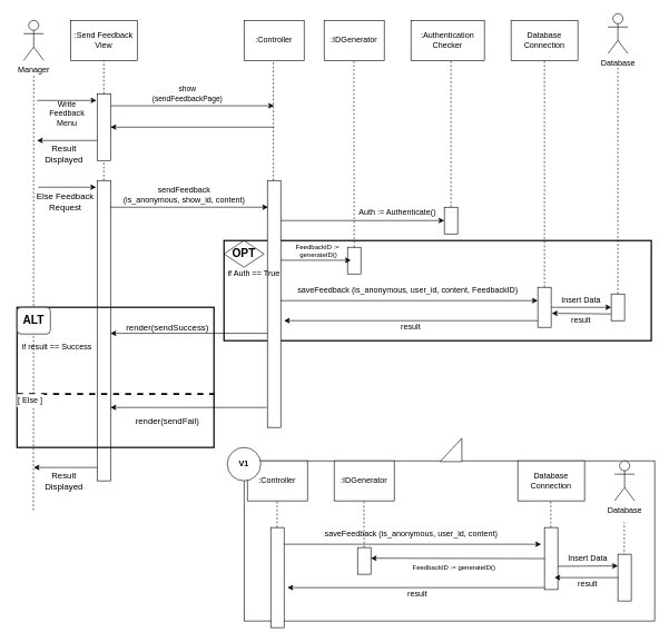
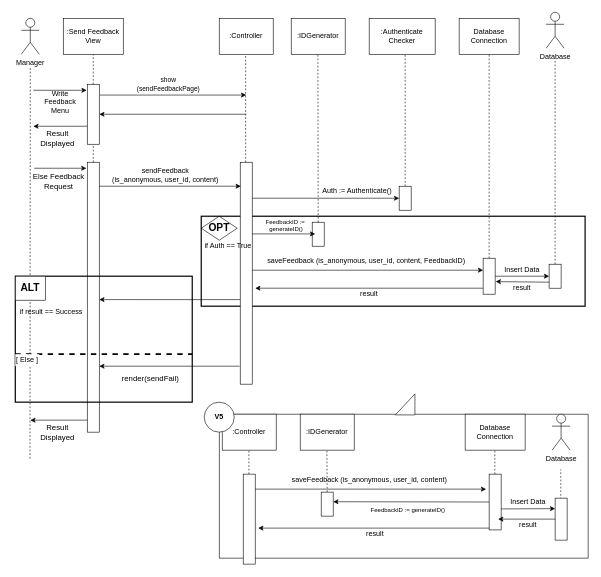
  <mxCell id="0" />
  <mxCell id="1" parent="0" />
  <mxCell id="2" value="" style="rounded=0;whiteSpace=wrap;html=1;fillColor=none;" vertex="1" parent="1"><mxGeometry x="365" y="690" width="615" height="240" as="geometry" /></mxCell>
  <mxCell id="3" value=":Controller" style="rounded=0;whiteSpace=wrap;html=1;" vertex="1" parent="1"><mxGeometry x="370" y="690" width="90" height="60" as="geometry" /></mxCell>
  <mxCell id="4" value="" style="verticalLabelPosition=bottom;verticalAlign=top;html=1;shape=mxgraph.basic.orthogonal_triangle;fillColor=#ffffff;rotation=-90;" vertex="1" parent="1"><mxGeometry x="657.5" y="657.5" width="35" height="32.5" as="geometry" /></mxCell>
  <mxCell id="5" value="" style="rounded=0;whiteSpace=wrap;html=1;fontSize=10;fillColor=none;strokeWidth=2;" vertex="1" parent="1"><mxGeometry x="335" y="360" width="640" height="150" as="geometry" /></mxCell>
  <mxCell id="6" value="Manager" style="shape=umlActor;verticalLabelPosition=bottom;verticalAlign=top;html=1;outlineConnect=0;" vertex="1" parent="1"><mxGeometry x="35" y="30" width="30" height="60" as="geometry" /></mxCell>
  <mxCell id="7" value="" style="endArrow=none;dashed=1;html=1;" edge="1" parent="1"><mxGeometry width="50" height="50" relative="1" as="geometry"><mxPoint x="49.5" y="764" as="sourcePoint" /><mxPoint x="50" y="110" as="targetPoint" /></mxGeometry></mxCell>
  <mxCell id="8" value=":Send Feedback&lt;br&gt;View" style="rounded=0;whiteSpace=wrap;html=1;" vertex="1" parent="1"><mxGeometry x="105" y="30" width="100" height="60" as="geometry" /></mxCell>
  <mxCell id="9" value="" style="rounded=0;whiteSpace=wrap;html=1;" vertex="1" parent="1"><mxGeometry x="145" y="140" width="20" height="100" as="geometry" /></mxCell>
  <mxCell id="10" value="" style="endArrow=classic;html=1;" edge="1" parent="1"><mxGeometry width="50" height="50" relative="1" as="geometry"><mxPoint x="166" y="158" as="sourcePoint" /><mxPoint x="410" y="158" as="targetPoint" /></mxGeometry></mxCell>
  <mxCell id="11" value="&lt;font style=&quot;font-size: 11px&quot;&gt;show&lt;br&gt;(sendFeedbackPage)&lt;/font&gt;" style="text;html=1;align=center;verticalAlign=middle;resizable=0;points=[];autosize=1;strokeColor=none;" vertex="1" parent="1"><mxGeometry x="220" y="120" width="120" height="40" as="geometry" /></mxCell>
  <mxCell id="12" value="" style="endArrow=classic;html=1;" edge="1" parent="1"><mxGeometry width="50" height="50" relative="1" as="geometry"><mxPoint x="410" y="190" as="sourcePoint" /><mxPoint x="165" y="190" as="targetPoint" /></mxGeometry></mxCell>
  <mxCell id="13" value="" style="endArrow=none;dashed=1;html=1;exitX=0.5;exitY=0;exitDx=0;exitDy=0;" edge="1" parent="1" source="9"><mxGeometry width="50" height="50" relative="1" as="geometry"><mxPoint x="105" y="140" as="sourcePoint" /><mxPoint x="155" y="90" as="targetPoint" /></mxGeometry></mxCell>
  <mxCell id="14" value="" style="endArrow=classic;html=1;" edge="1" parent="1"><mxGeometry width="50" height="50" relative="1" as="geometry"><mxPoint x="145" y="210" as="sourcePoint" /><mxPoint x="55" y="210" as="targetPoint" /></mxGeometry></mxCell>
  <mxCell id="15" value="&lt;font style=&quot;font-size: 13px;&quot;&gt;Result&lt;br style=&quot;font-size: 13px;&quot;&gt;Displayed&lt;br style=&quot;font-size: 13px;&quot;&gt;&lt;/font&gt;" style="text;html=1;align=center;verticalAlign=middle;resizable=0;points=[];autosize=1;strokeColor=none;fontSize=13;" vertex="1" parent="1"><mxGeometry x="60" y="210" width="70" height="40" as="geometry" /></mxCell>
  <mxCell id="16" value="" style="rounded=0;whiteSpace=wrap;html=1;" vertex="1" parent="1"><mxGeometry x="145" y="270" width="20" height="450" as="geometry" /></mxCell>
  <mxCell id="17" value="" style="endArrow=none;dashed=1;html=1;exitX=0.5;exitY=0;exitDx=0;exitDy=0;" edge="1" parent="1" source="16"><mxGeometry width="50" height="50" relative="1" as="geometry"><mxPoint x="105" y="290" as="sourcePoint" /><mxPoint x="155" y="240" as="targetPoint" /></mxGeometry></mxCell>
  <mxCell id="18" value="Write Feedback Menu" style="text;html=1;strokeColor=none;fillColor=none;align=center;verticalAlign=middle;whiteSpace=wrap;rounded=0;" vertex="1" parent="1"><mxGeometry x="65" y="160" width="70" height="20" as="geometry" /></mxCell>
  <mxCell id="19" value="" style="endArrow=classic;html=1;entryX=-0.05;entryY=0.1;entryDx=0;entryDy=0;entryPerimeter=0;" edge="1" parent="1" target="9"><mxGeometry width="50" height="50" relative="1" as="geometry"><mxPoint x="55" y="150" as="sourcePoint" /><mxPoint x="105" y="100" as="targetPoint" /></mxGeometry></mxCell>
  <mxCell id="20" value="" style="endArrow=classic;html=1;" edge="1" parent="1"><mxGeometry width="50" height="50" relative="1" as="geometry"><mxPoint x="56.5" y="280" as="sourcePoint" /><mxPoint x="143.5" y="280" as="targetPoint" /></mxGeometry></mxCell>
  <mxCell id="21" value="&lt;font style=&quot;font-size: 13px&quot;&gt;Else Feedback&lt;br&gt;Request&lt;br style=&quot;font-size: 13px&quot;&gt;&lt;/font&gt;" style="text;html=1;align=center;verticalAlign=middle;resizable=0;points=[];autosize=1;strokeColor=none;fontSize=13;" vertex="1" parent="1"><mxGeometry x="41.5" y="282" width="110" height="40" as="geometry" /></mxCell>
  <mxCell id="22" value=":Controller" style="rounded=0;whiteSpace=wrap;html=1;" vertex="1" parent="1"><mxGeometry x="365" y="30" width="90" height="60" as="geometry" /></mxCell>
  <mxCell id="23" value="" style="endArrow=none;dashed=1;html=1;" edge="1" parent="1"><mxGeometry width="50" height="50" relative="1" as="geometry"><mxPoint x="409" y="270" as="sourcePoint" /><mxPoint x="409" y="90" as="targetPoint" /></mxGeometry></mxCell>
  <mxCell id="24" value="" style="rounded=0;whiteSpace=wrap;html=1;" vertex="1" parent="1"><mxGeometry x="400" y="270" width="20" height="370" as="geometry" /></mxCell>
  <mxCell id="25" value="" style="endArrow=classic;html=1;entryX=0.05;entryY=0.108;entryDx=0;entryDy=0;entryPerimeter=0;" edge="1" parent="1" target="24"><mxGeometry width="50" height="50" relative="1" as="geometry"><mxPoint x="165" y="310" as="sourcePoint" /><mxPoint x="215" y="260" as="targetPoint" /></mxGeometry></mxCell>
- <mxCell id="26" value="sendFeedback&lt;br&gt;(is_anonymous, show_id, content)" style="text;html=1;align=center;verticalAlign=middle;resizable=0;points=[];autosize=1;strokeColor=none;fillColor=#FFFFFF;" vertex="1" parent="1"><mxGeometry x="180" y="277" width="190" height="30" as="geometry" /></mxCell>
+ <mxCell id="26" value="sendFeedback&lt;br&gt;(is_anonymous, user_id, content)" style="text;html=1;align=center;verticalAlign=middle;resizable=0;points=[];autosize=1;strokeColor=none;fillColor=#FFFFFF;" vertex="1" parent="1"><mxGeometry x="180" y="277" width="190" height="30" as="geometry" /></mxCell>
  <mxCell id="27" value=":IDGenerator" style="rounded=0;whiteSpace=wrap;html=1;" vertex="1" parent="1"><mxGeometry x="485" y="30" width="90" height="60" as="geometry" /></mxCell>
  <mxCell id="28" value="" style="rounded=0;whiteSpace=wrap;html=1;" vertex="1" parent="1"><mxGeometry x="520" y="370" width="20" height="40" as="geometry" /></mxCell>
  <mxCell id="29" value="" style="endArrow=none;dashed=1;html=1;exitX=0.5;exitY=0;exitDx=0;exitDy=0;" edge="1" parent="1" source="28"><mxGeometry width="50" height="50" relative="1" as="geometry"><mxPoint x="529.5" y="270" as="sourcePoint" /><mxPoint x="529.5" y="90" as="targetPoint" /></mxGeometry></mxCell>
  <mxCell id="30" value="" style="endArrow=classic;html=1;" edge="1" parent="1"><mxGeometry width="50" height="50" relative="1" as="geometry"><mxPoint x="420" y="389.5" as="sourcePoint" /><mxPoint x="525" y="389.5" as="targetPoint" /></mxGeometry></mxCell>
  <mxCell id="31" value="FeedbackID :=&lt;br&gt;&amp;nbsp;generateID()" style="text;html=1;align=center;verticalAlign=middle;resizable=0;points=[];autosize=1;strokeColor=none;fontSize=10;" vertex="1" parent="1"><mxGeometry x="435" y="360" width="80" height="30" as="geometry" /></mxCell>
- <mxCell id="32" value=":Authentication&lt;br&gt;Checker" style="rounded=0;whiteSpace=wrap;html=1;" vertex="1" parent="1"><mxGeometry x="615" y="30" width="110" height="60" as="geometry" /></mxCell>
+ <mxCell id="32" value=":Authenticate&lt;br&gt;Checker" style="rounded=0;whiteSpace=wrap;html=1;" vertex="1" parent="1"><mxGeometry x="615" y="30" width="110" height="60" as="geometry" /></mxCell>
  <mxCell id="33" value="" style="endArrow=none;dashed=1;html=1;exitX=0.5;exitY=0;exitDx=0;exitDy=0;" edge="1" parent="1" source="34"><mxGeometry width="50" height="50" relative="1" as="geometry"><mxPoint x="675.5" y="290" as="sourcePoint" /><mxPoint x="675" y="90" as="targetPoint" /></mxGeometry></mxCell>
  <mxCell id="34" value="" style="rounded=0;whiteSpace=wrap;html=1;" vertex="1" parent="1"><mxGeometry x="665" y="310" width="20" height="40" as="geometry" /></mxCell>
  <mxCell id="35" value="" style="endArrow=classic;html=1;" edge="1" parent="1"><mxGeometry width="50" height="50" relative="1" as="geometry"><mxPoint x="420" y="330" as="sourcePoint" /><mxPoint x="665" y="330" as="targetPoint" /></mxGeometry></mxCell>
  <mxCell id="36" value="Auth := Authenticate()" style="text;html=1;strokeColor=none;fillColor=none;align=center;verticalAlign=middle;whiteSpace=wrap;rounded=0;" vertex="1" parent="1"><mxGeometry x="515" y="307" width="160" height="20" as="geometry" /></mxCell>
  <mxCell id="37" value="&lt;b style=&quot;font-size: 12px&quot;&gt;&lt;font style=&quot;font-size: 17px&quot;&gt;OPT&lt;/font&gt;&lt;/b&gt;" style="rhombus;whiteSpace=wrap;html=1;fontSize=10;fillColor=none;" vertex="1" parent="1"><mxGeometry x="335" y="360" width="60" height="40" as="geometry" /></mxCell>
  <mxCell id="38" value="if Auth == True" style="text;html=1;strokeColor=none;align=center;verticalAlign=middle;whiteSpace=wrap;rounded=0;" vertex="1" parent="1"><mxGeometry x="315" y="400" width="130" height="20" as="geometry" /></mxCell>
  <mxCell id="39" value="Database" style="shape=umlActor;verticalLabelPosition=bottom;verticalAlign=top;html=1;outlineConnect=0;" vertex="1" parent="1"><mxGeometry x="910" y="20" width="30" height="60" as="geometry" /></mxCell>
  <mxCell id="40" value="Database&lt;br&gt;Connection" style="rounded=0;whiteSpace=wrap;html=1;" vertex="1" parent="1"><mxGeometry x="765" y="30" width="100" height="60" as="geometry" /></mxCell>
  <mxCell id="41" value="" style="endArrow=none;dashed=1;html=1;fontSize=10;exitX=0.5;exitY=0;exitDx=0;exitDy=0;" edge="1" parent="1" source="42"><mxGeometry width="50" height="50" relative="1" as="geometry"><mxPoint x="815" y="440" as="sourcePoint" /><mxPoint x="815" y="90" as="targetPoint" /></mxGeometry></mxCell>
  <mxCell id="42" value="" style="rounded=0;whiteSpace=wrap;html=1;fontSize=10;fillColor=none;" vertex="1" parent="1"><mxGeometry x="805" y="430" width="20" height="60" as="geometry" /></mxCell>
  <mxCell id="43" value="" style="endArrow=classic;html=1;fontSize=10;" edge="1" parent="1"><mxGeometry width="50" height="50" relative="1" as="geometry"><mxPoint x="420" y="450" as="sourcePoint" /><mxPoint x="805" y="450" as="targetPoint" /></mxGeometry></mxCell>
  <mxCell id="44" value="saveFeedback (is_anonymous, user_id, content, FeedbackID)" style="text;html=1;align=center;verticalAlign=middle;resizable=0;points=[];autosize=1;strokeColor=none;" vertex="1" parent="1"><mxGeometry x="435" y="425" width="350" height="20" as="geometry" /></mxCell>
  <mxCell id="45" value="" style="rounded=0;whiteSpace=wrap;html=1;" vertex="1" parent="1"><mxGeometry x="915" y="440" width="20" height="40" as="geometry" /></mxCell>
  <mxCell id="46" value="" style="endArrow=classic;html=1;strokeWidth=1;entryX=0;entryY=0.5;entryDx=0;entryDy=0;exitX=1;exitY=0.5;exitDx=0;exitDy=0;" edge="1" parent="1" source="42" target="45"><mxGeometry width="50" height="50" relative="1" as="geometry"><mxPoint x="825" y="454.5" as="sourcePoint" /><mxPoint x="905" y="454.5" as="targetPoint" /></mxGeometry></mxCell>
  <mxCell id="47" value="Insert Data" style="text;html=1;strokeColor=none;fillColor=none;align=center;verticalAlign=middle;whiteSpace=wrap;rounded=0;" vertex="1" parent="1"><mxGeometry x="830" y="440" width="80" height="20" as="geometry" /></mxCell>
  <mxCell id="48" value="" style="endArrow=classic;html=1;strokeWidth=1;exitX=0;exitY=0.75;exitDx=0;exitDy=0;entryX=1.05;entryY=0.65;entryDx=0;entryDy=0;entryPerimeter=0;" edge="1" parent="1" source="45" target="42"><mxGeometry width="50" height="50" relative="1" as="geometry"><mxPoint x="910" y="470" as="sourcePoint" /><mxPoint x="830" y="470" as="targetPoint" /></mxGeometry></mxCell>
  <mxCell id="49" value="result" style="text;html=1;strokeColor=none;fillColor=none;align=center;verticalAlign=middle;whiteSpace=wrap;rounded=0;" vertex="1" parent="1"><mxGeometry x="830" y="470" width="80" height="20" as="geometry" /></mxCell>
  <mxCell id="50" value="" style="endArrow=none;dashed=1;html=1;fontSize=10;exitX=0.5;exitY=0;exitDx=0;exitDy=0;" edge="1" parent="1" source="45"><mxGeometry width="50" height="50" relative="1" as="geometry"><mxPoint x="875" y="320" as="sourcePoint" /><mxPoint x="925" y="100" as="targetPoint" /></mxGeometry></mxCell>
  <mxCell id="51" style="edgeStyle=orthogonalEdgeStyle;rounded=0;orthogonalLoop=1;jettySize=auto;html=1;exitX=0.5;exitY=1;exitDx=0;exitDy=0;fontSize=10;" edge="1" parent="1" source="5" target="5"><mxGeometry relative="1" as="geometry" /></mxCell>
  <mxCell id="52" value="" style="endArrow=classic;html=1;fontSize=10;" edge="1" parent="1"><mxGeometry width="50" height="50" relative="1" as="geometry"><mxPoint x="805" y="480" as="sourcePoint" /><mxPoint x="425" y="480" as="targetPoint" /></mxGeometry></mxCell>
  <mxCell id="53" value="result" style="text;html=1;strokeColor=none;fillColor=none;align=center;verticalAlign=middle;whiteSpace=wrap;rounded=0;" vertex="1" parent="1"><mxGeometry x="575" y="480" width="80" height="20" as="geometry" /></mxCell>
  <mxCell id="54" value="" style="rounded=0;whiteSpace=wrap;html=1;strokeWidth=2;gradientColor=none;fillColor=none;" vertex="1" parent="1"><mxGeometry x="25" y="460" width="295" height="210" as="geometry" /></mxCell>
  <mxCell id="55" value="" style="endArrow=none;dashed=1;html=1;strokeWidth=3;" edge="1" parent="1"><mxGeometry width="50" height="50" relative="1" as="geometry"><mxPoint x="25" y="590" as="sourcePoint" /><mxPoint x="320" y="590" as="targetPoint" /></mxGeometry></mxCell>
- <mxCell id="56" value="&lt;font style=&quot;font-size: 13px&quot;&gt;render(sendSuccess)&lt;/font&gt;" style="text;html=1;align=center;verticalAlign=middle;resizable=0;points=[];autosize=1;strokeColor=none;fontSize=13;" vertex="1" parent="1"><mxGeometry x="180" y="480" width="140" height="20" as="geometry" /></mxCell>
  <mxCell id="57" value="" style="endArrow=classic;html=1;exitX=0;exitY=0.619;exitDx=0;exitDy=0;exitPerimeter=0;" edge="1" parent="1" source="24"><mxGeometry width="50" height="50" relative="1" as="geometry"><mxPoint x="275" y="499" as="sourcePoint" /><mxPoint x="165" y="499" as="targetPoint" /></mxGeometry></mxCell>
  <mxCell id="58" value="" style="endArrow=classic;html=1;exitX=-0.05;exitY=0.919;exitDx=0;exitDy=0;exitPerimeter=0;" edge="1" parent="1" source="24"><mxGeometry width="50" height="50" relative="1" as="geometry"><mxPoint x="390" y="610" as="sourcePoint" /><mxPoint x="165" y="610" as="targetPoint" /></mxGeometry></mxCell>
  <mxCell id="59" value="&lt;font style=&quot;font-size: 13px&quot;&gt;render(sendFail)&lt;/font&gt;" style="text;html=1;align=center;verticalAlign=middle;resizable=0;points=[];autosize=1;strokeColor=none;fontSize=13;" vertex="1" parent="1"><mxGeometry x="195" y="620" width="110" height="20" as="geometry" /></mxCell>
- <mxCell id="60" value="&lt;span style=&quot;font-size: 17px&quot;&gt;&lt;b&gt;ALT&lt;/b&gt;&lt;/span&gt;" style="whiteSpace=wrap;html=1;rounded=1;" vertex="1" parent="1"><mxGeometry x="25" y="460" width="50" height="40" as="geometry" /></mxCell>
+ <mxCell id="60" value="&lt;span style=&quot;font-size: 17px&quot;&gt;&lt;b&gt;ALT&lt;/b&gt;&lt;/span&gt;" style="rounded=0;whiteSpace=wrap;html=1;" vertex="1" parent="1"><mxGeometry x="25" y="460" width="50" height="40" as="geometry" /></mxCell>
  <mxCell id="61" value="&lt;font style=&quot;font-size: 13px;&quot;&gt;Result&lt;br style=&quot;font-size: 13px;&quot;&gt;Displayed&lt;br style=&quot;font-size: 13px;&quot;&gt;&lt;/font&gt;" style="text;html=1;align=center;verticalAlign=middle;resizable=0;points=[];autosize=1;strokeColor=none;fontSize=13;" vertex="1" parent="1"><mxGeometry x="60" y="700" width="70" height="40" as="geometry" /></mxCell>
  <mxCell id="62" value="" style="endArrow=classic;html=1;" edge="1" parent="1"><mxGeometry width="50" height="50" relative="1" as="geometry"><mxPoint x="145" y="700" as="sourcePoint" /><mxPoint x="50" y="700" as="targetPoint" /></mxGeometry></mxCell>
  <mxCell id="63" value="[ Else ]" style="text;html=1;strokeColor=none;align=center;verticalAlign=middle;whiteSpace=wrap;rounded=0;fillColor=#ffffff;" vertex="1" parent="1"><mxGeometry x="25" y="590" width="40" height="20" as="geometry" /></mxCell>
  <mxCell id="64" value="if result == Success" style="text;html=1;strokeColor=none;align=center;verticalAlign=middle;whiteSpace=wrap;rounded=0;" vertex="1" parent="1"><mxGeometry x="20" y="510" width="130" height="20" as="geometry" /></mxCell>
- <mxCell id="65" value="&lt;b&gt;V1&lt;/b&gt;" style="ellipse;whiteSpace=wrap;html=1;" vertex="1" parent="1"><mxGeometry x="340" y="670" width="50" height="50" as="geometry" /></mxCell>
+ <mxCell id="65" value="&lt;b&gt;V5&lt;/b&gt;" style="ellipse;whiteSpace=wrap;html=1;" vertex="1" parent="1"><mxGeometry x="340" y="670" width="50" height="50" as="geometry" /></mxCell>
  <mxCell id="66" value="" style="endArrow=none;dashed=1;html=1;" edge="1" parent="1"><mxGeometry width="50" height="50" relative="1" as="geometry"><mxPoint x="414.5" y="790" as="sourcePoint" /><mxPoint x="414.5" y="750" as="targetPoint" /></mxGeometry></mxCell>
  <mxCell id="67" value="Database" style="shape=umlActor;verticalLabelPosition=bottom;verticalAlign=top;html=1;outlineConnect=0;" vertex="1" parent="1"><mxGeometry x="920" y="690" width="30" height="60" as="geometry" /></mxCell>
  <mxCell id="68" value="Database&lt;br&gt;Connection" style="rounded=0;whiteSpace=wrap;html=1;" vertex="1" parent="1"><mxGeometry x="775" y="690" width="100" height="60" as="geometry" /></mxCell>
  <mxCell id="69" value="" style="endArrow=none;dashed=1;html=1;" edge="1" parent="1"><mxGeometry width="50" height="50" relative="1" as="geometry"><mxPoint x="824.5" y="790" as="sourcePoint" /><mxPoint x="824.5" y="750" as="targetPoint" /></mxGeometry></mxCell>
  <mxCell id="70" value="" style="rounded=0;whiteSpace=wrap;html=1;fillColor=#ffffff;" vertex="1" parent="1"><mxGeometry x="405" y="790" width="20" height="150" as="geometry" /></mxCell>
  <mxCell id="71" value="" style="rounded=0;whiteSpace=wrap;html=1;fillColor=#ffffff;" vertex="1" parent="1"><mxGeometry x="815" y="790" width="20" height="93" as="geometry" /></mxCell>
  <mxCell id="72" value="" style="endArrow=classic;html=1;fontSize=10;" edge="1" parent="1"><mxGeometry width="50" height="50" relative="1" as="geometry"><mxPoint x="425" y="815" as="sourcePoint" /><mxPoint x="810" y="815" as="targetPoint" /></mxGeometry></mxCell>
  <mxCell id="73" value="saveFeedback (is_anonymous, user_id, content)" style="text;html=1;align=center;verticalAlign=middle;resizable=0;points=[];autosize=1;strokeColor=none;" vertex="1" parent="1"><mxGeometry x="480" y="790" width="270" height="20" as="geometry" /></mxCell>
  <mxCell id="74" value=":IDGenerator" style="rounded=0;whiteSpace=wrap;html=1;" vertex="1" parent="1"><mxGeometry x="500" y="690" width="90" height="60" as="geometry" /></mxCell>
  <mxCell id="75" value="" style="endArrow=none;dashed=1;html=1;exitX=0.5;exitY=0;exitDx=0;exitDy=0;" edge="1" parent="1" source="76"><mxGeometry width="50" height="50" relative="1" as="geometry"><mxPoint x="544.5" y="800" as="sourcePoint" /><mxPoint x="544.5" y="750" as="targetPoint" /></mxGeometry></mxCell>
  <mxCell id="76" value="" style="rounded=0;whiteSpace=wrap;html=1;fillColor=#ffffff;" vertex="1" parent="1"><mxGeometry x="535" y="820" width="20" height="40" as="geometry" /></mxCell>
  <mxCell id="77" value="" style="endArrow=classic;html=1;exitX=0;exitY=0.5;exitDx=0;exitDy=0;" edge="1" parent="1" source="71"><mxGeometry width="50" height="50" relative="1" as="geometry"><mxPoint x="810" y="836" as="sourcePoint" /><mxPoint x="555" y="836" as="targetPoint" /></mxGeometry></mxCell>
  <mxCell id="78" value="&lt;span style=&quot;font-size: 10px&quot;&gt;FeedbackID :=&lt;/span&gt;&lt;span style=&quot;font-size: 10px&quot;&gt;&amp;nbsp;generateID()&lt;/span&gt;" style="text;html=1;strokeColor=none;fillColor=none;align=center;verticalAlign=middle;whiteSpace=wrap;rounded=0;" vertex="1" parent="1"><mxGeometry x="600" y="840" width="160" height="20" as="geometry" /></mxCell>
  <mxCell id="79" value="" style="endArrow=none;dashed=1;html=1;" edge="1" parent="1"><mxGeometry width="50" height="50" relative="1" as="geometry"><mxPoint x="934.5" y="832" as="sourcePoint" /><mxPoint x="934.5" y="782" as="targetPoint" /></mxGeometry></mxCell>
  <mxCell id="80" value="" style="rounded=0;whiteSpace=wrap;html=1;fillColor=#ffffff;" vertex="1" parent="1"><mxGeometry x="925" y="830" width="20" height="70" as="geometry" /></mxCell>
  <mxCell id="81" value="" style="endArrow=classic;html=1;entryX=0;entryY=0.25;entryDx=0;entryDy=0;" edge="1" parent="1" target="80"><mxGeometry width="50" height="50" relative="1" as="geometry"><mxPoint x="835" y="848" as="sourcePoint" /><mxPoint x="915" y="849.5" as="targetPoint" /></mxGeometry></mxCell>
  <mxCell id="82" value="Insert Data" style="text;html=1;strokeColor=none;fillColor=none;align=center;verticalAlign=middle;whiteSpace=wrap;rounded=0;" vertex="1" parent="1"><mxGeometry x="840" y="826.5" width="80" height="20" as="geometry" /></mxCell>
  <mxCell id="83" value="" style="endArrow=classic;html=1;exitX=0;exitY=0.5;exitDx=0;exitDy=0;" edge="1" parent="1" source="80"><mxGeometry width="50" height="50" relative="1" as="geometry"><mxPoint x="915" y="860" as="sourcePoint" /><mxPoint x="830" y="865" as="targetPoint" /></mxGeometry></mxCell>
  <mxCell id="84" value="result" style="text;html=1;strokeColor=none;fillColor=none;align=center;verticalAlign=middle;whiteSpace=wrap;rounded=0;" vertex="1" parent="1"><mxGeometry x="840" y="865" width="80" height="20" as="geometry" /></mxCell>
  <mxCell id="85" value="" style="endArrow=classic;html=1;fontSize=10;" edge="1" parent="1"><mxGeometry width="50" height="50" relative="1" as="geometry"><mxPoint x="815" y="880" as="sourcePoint" /><mxPoint x="430" y="880" as="targetPoint" /></mxGeometry></mxCell>
  <mxCell id="86" value="result" style="text;html=1;strokeColor=none;fillColor=none;align=center;verticalAlign=middle;whiteSpace=wrap;rounded=0;" vertex="1" parent="1"><mxGeometry x="585" y="880" width="80" height="20" as="geometry" /></mxCell>
